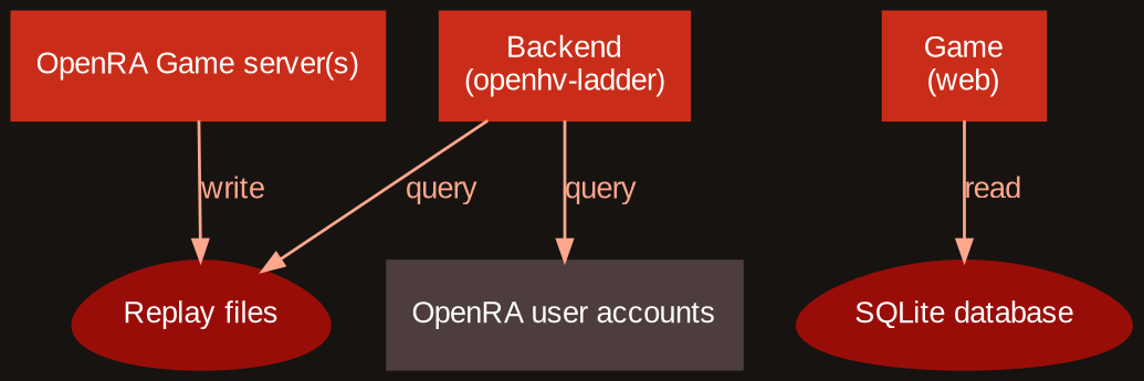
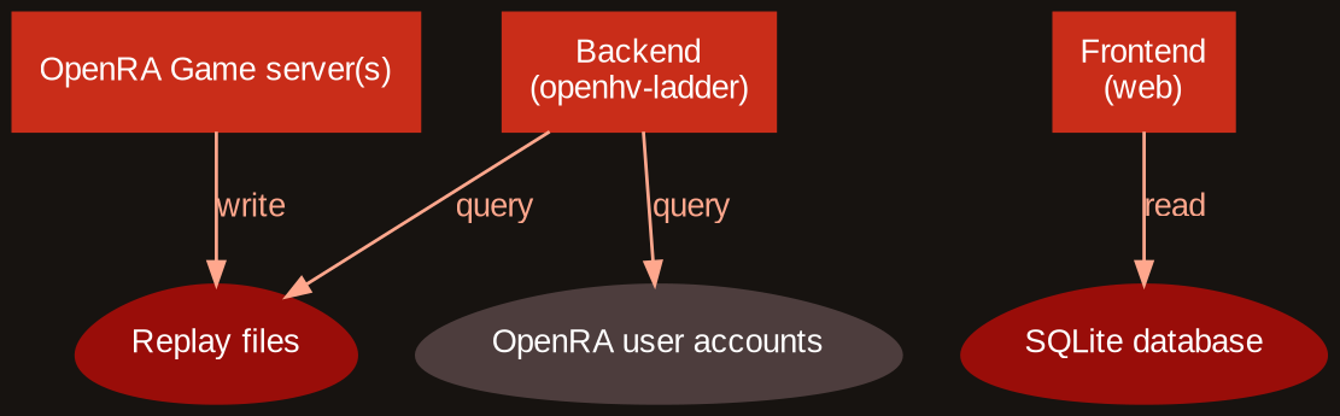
  digraph {
    bgcolor="#171310"
    fontname="Liberation Sans"
    node [color="#c92d19" fontcolor="#ffffff" fontname="Liberation Sans" fontsize=10 shape=box style=filled]
    edge [arrowsize=0.7 color="#ffa78d" fontcolor="#ffa78d" fontname="Liberation Sans" fontsize=10]
    n1 [label="OpenRA Game server(s)"]
    n2 [color="#990d09" label="Replay files" shape=egg]
    n3 [label="Backend\n(openhv-ladder)"]
-   n4 [color="#4d3d3d" label="OpenRA user accounts"]
+   n4 [color="#4d3d3d" label="OpenRA user accounts" shape=egg]
    n5 [color="#990d09" label="SQLite database" shape=egg]
-   n6 [label="Game\n(web)"]
+   n6 [label="Frontend\n(web)"]
    n1 -> n2 [label=write]
    n3 -> n2 [label=query]
    n3 -> n4 [label=query]
    n6 -> n5 [label=read]
  }
